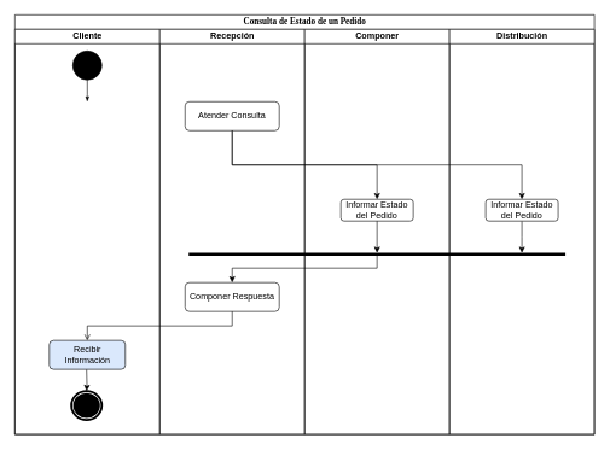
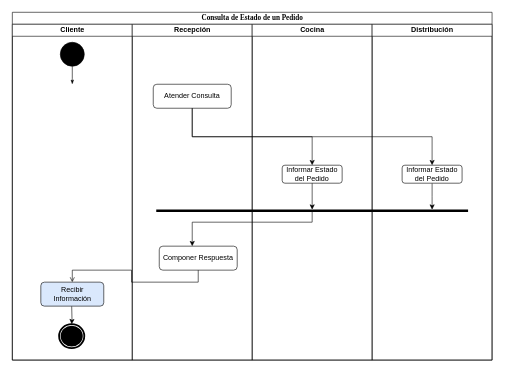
  <mxCell id="0" />
  <mxCell id="1" parent="0" />
  <mxCell id="2" value="Consulta de Estado de un Pedido" style="swimlane;html=1;childLayout=stackLayout;startSize=20;rounded=0;shadow=0;comic=0;labelBackgroundColor=none;strokeWidth=1;fontFamily=Verdana;fontSize=12;align=center;" parent="1" vertex="1"><mxGeometry x="20" y="20" width="800" height="580" as="geometry" /></mxCell>
  <mxCell id="3" value="Cliente" style="swimlane;html=1;startSize=20;" parent="2" vertex="1"><mxGeometry y="20" width="200" height="560" as="geometry" /></mxCell>
  <mxCell id="4" value="" style="ellipse;whiteSpace=wrap;html=1;rounded=0;shadow=0;comic=0;labelBackgroundColor=none;strokeWidth=1;fillColor=#000000;fontFamily=Verdana;fontSize=12;align=center;" parent="3" vertex="1"><mxGeometry x="80" y="30" width="40" height="40" as="geometry" /></mxCell>
  <mxCell id="5" style="edgeStyle=orthogonalEdgeStyle;rounded=0;html=1;labelBackgroundColor=none;startArrow=none;startFill=0;startSize=5;endArrow=classicThin;endFill=1;endSize=5;jettySize=auto;orthogonalLoop=1;strokeWidth=1;fontFamily=Verdana;fontSize=12" parent="3" source="4" edge="1"><mxGeometry relative="1" as="geometry"><mxPoint x="100" y="100" as="targetPoint" /></mxGeometry></mxCell>
  <mxCell id="6" style="edgeStyle=orthogonalEdgeStyle;rounded=0;orthogonalLoop=1;jettySize=auto;html=1;" parent="3" target="7" edge="1"><mxGeometry relative="1" as="geometry"><mxPoint x="99" y="470" as="sourcePoint" /></mxGeometry></mxCell>
  <mxCell id="7" value="" style="ellipse;html=1;shape=endState;fillColor=#000000;strokeWidth=3;" parent="3" vertex="1"><mxGeometry x="78" y="500" width="42" height="40" as="geometry" /></mxCell>
  <mxCell id="8" value="Recibir Información" style="rounded=1;whiteSpace=wrap;html=1;fillColor=#dae8fc;" vertex="1" parent="3"><mxGeometry x="47.5" y="430" width="105" height="40" as="geometry" /></mxCell>
  <mxCell id="9" value="Recepción" style="swimlane;html=1;startSize=20;" parent="2" vertex="1"><mxGeometry x="200" y="20" width="200" height="560" as="geometry" /></mxCell>
  <mxCell id="10" value="Atender Consulta" style="whiteSpace=wrap;html=1;rounded=1;" parent="9" vertex="1"><mxGeometry x="35" y="100" width="130" height="40" as="geometry" /></mxCell>
- <mxCell id="11" value="Componer Respuesta" style="whiteSpace=wrap;html=1;rounded=1;" vertex="1" parent="9"><mxGeometry x="35" y="350" width="130" height="40" as="geometry" /></mxCell>
+ <mxCell id="11" value="Componer Respuesta" style="whiteSpace=wrap;html=1;rounded=1;" vertex="1" parent="9"><mxGeometry x="45" y="370" width="130" height="40" as="geometry" /></mxCell>
  <mxCell id="12" style="edgeStyle=orthogonalEdgeStyle;rounded=0;orthogonalLoop=1;jettySize=auto;html=1;exitX=0.5;exitY=1;exitDx=0;exitDy=0;entryX=0.5;entryY=0;entryDx=0;entryDy=0;startArrow=none;startFill=0;endArrow=open;endFill=1;" edge="1" parent="2" source="11" target="8"><mxGeometry relative="1" as="geometry" /></mxCell>
- <mxCell id="13" value="Componer" style="swimlane;html=1;startSize=20;" parent="2" vertex="1"><mxGeometry x="400" y="20" width="200" height="560" as="geometry" /></mxCell>
+ <mxCell id="13" value="Cocina" style="swimlane;html=1;startSize=20;" parent="2" vertex="1"><mxGeometry x="400" y="20" width="200" height="560" as="geometry" /></mxCell>
  <mxCell id="14" style="edgeStyle=none;rounded=0;html=1;labelBackgroundColor=none;startArrow=none;startFill=0;startSize=5;endArrow=classicThin;endFill=1;endSize=5;jettySize=auto;orthogonalLoop=1;strokeWidth=1;fontFamily=Verdana;fontSize=12" parent="13" edge="1"><mxGeometry relative="1" as="geometry"><mxPoint x="30" y="640" as="sourcePoint" /></mxGeometry></mxCell>
  <mxCell id="15" style="edgeStyle=none;rounded=0;html=1;labelBackgroundColor=none;startArrow=none;startFill=0;startSize=5;endArrow=classicThin;endFill=1;endSize=5;jettySize=auto;orthogonalLoop=1;strokeWidth=1;fontFamily=Verdana;fontSize=12" parent="13" edge="1"><mxGeometry relative="1" as="geometry"><mxPoint x="120" y="700" as="sourcePoint" /></mxGeometry></mxCell>
  <mxCell id="16" style="edgeStyle=none;rounded=0;html=1;labelBackgroundColor=none;startArrow=none;startFill=0;startSize=5;endArrow=classicThin;endFill=1;endSize=5;jettySize=auto;orthogonalLoop=1;strokeWidth=1;fontFamily=Verdana;fontSize=12" parent="13" edge="1"><mxGeometry relative="1" as="geometry"><mxPoint x="120" y="880" as="targetPoint" /></mxGeometry></mxCell>
  <mxCell id="17" style="edgeStyle=none;rounded=0;html=1;dashed=1;labelBackgroundColor=none;startArrow=none;startFill=0;startSize=5;endArrow=oval;endFill=0;endSize=5;jettySize=auto;orthogonalLoop=1;strokeWidth=1;fontFamily=Verdana;fontSize=12" parent="13" edge="1"><mxGeometry relative="1" as="geometry"><mxPoint x="156.964" y="640" as="sourcePoint" /></mxGeometry></mxCell>
  <mxCell id="18" style="edgeStyle=none;rounded=0;html=1;dashed=1;labelBackgroundColor=none;startArrow=none;startFill=0;startSize=5;endArrow=oval;endFill=0;endSize=5;jettySize=auto;orthogonalLoop=1;strokeWidth=1;fontFamily=Verdana;fontSize=12" parent="13" edge="1"><mxGeometry relative="1" as="geometry"><mxPoint x="35" y="623.028" as="targetPoint" /></mxGeometry></mxCell>
  <mxCell id="19" style="edgeStyle=none;rounded=0;html=1;dashed=1;labelBackgroundColor=none;startArrow=none;startFill=0;startSize=5;endArrow=oval;endFill=0;endSize=5;jettySize=auto;orthogonalLoop=1;strokeWidth=1;fontFamily=Verdana;fontSize=12" parent="13" edge="1"><mxGeometry relative="1" as="geometry"><mxPoint x="169.6" y="785" as="sourcePoint" /></mxGeometry></mxCell>
  <mxCell id="20" value="Informar Estado del Pedido" style="rounded=1;whiteSpace=wrap;html=1;" parent="13" vertex="1"><mxGeometry x="50" y="235" width="100" height="30" as="geometry" /></mxCell>
  <mxCell id="21" style="edgeStyle=orthogonalEdgeStyle;rounded=0;orthogonalLoop=1;jettySize=auto;html=1;exitX=0.5;exitY=1;exitDx=0;exitDy=0;entryX=0.5;entryY=0;entryDx=0;entryDy=0;" edge="1" parent="2" source="10" target="20"><mxGeometry relative="1" as="geometry" /></mxCell>
  <mxCell id="22" style="edgeStyle=orthogonalEdgeStyle;rounded=0;orthogonalLoop=1;jettySize=auto;html=1;exitX=0.5;exitY=1;exitDx=0;exitDy=0;entryX=0.5;entryY=0;entryDx=0;entryDy=0;" edge="1" parent="2" source="10" target="31"><mxGeometry relative="1" as="geometry" /></mxCell>
  <mxCell id="23" value="Distribución" style="swimlane;html=1;startSize=20;" parent="2" vertex="1"><mxGeometry x="600" y="20" width="200" height="560" as="geometry" /></mxCell>
  <mxCell id="24" style="edgeStyle=none;rounded=0;html=1;labelBackgroundColor=none;startArrow=none;startFill=0;startSize=5;endArrow=classicThin;endFill=1;endSize=5;jettySize=auto;orthogonalLoop=1;strokeWidth=1;fontFamily=Verdana;fontSize=12" parent="23" edge="1"><mxGeometry relative="1" as="geometry"><mxPoint x="30" y="640" as="sourcePoint" /></mxGeometry></mxCell>
  <mxCell id="25" style="edgeStyle=none;rounded=0;html=1;labelBackgroundColor=none;startArrow=none;startFill=0;startSize=5;endArrow=classicThin;endFill=1;endSize=5;jettySize=auto;orthogonalLoop=1;strokeWidth=1;fontFamily=Verdana;fontSize=12" parent="23" edge="1"><mxGeometry relative="1" as="geometry"><mxPoint x="120" y="700" as="sourcePoint" /></mxGeometry></mxCell>
  <mxCell id="26" style="edgeStyle=none;rounded=0;html=1;labelBackgroundColor=none;startArrow=none;startFill=0;startSize=5;endArrow=classicThin;endFill=1;endSize=5;jettySize=auto;orthogonalLoop=1;strokeWidth=1;fontFamily=Verdana;fontSize=12" parent="23" edge="1"><mxGeometry relative="1" as="geometry"><mxPoint x="120" y="880" as="targetPoint" /></mxGeometry></mxCell>
  <mxCell id="27" style="edgeStyle=none;rounded=0;html=1;dashed=1;labelBackgroundColor=none;startArrow=none;startFill=0;startSize=5;endArrow=oval;endFill=0;endSize=5;jettySize=auto;orthogonalLoop=1;strokeWidth=1;fontFamily=Verdana;fontSize=12" parent="23" edge="1"><mxGeometry relative="1" as="geometry"><mxPoint x="156.964" y="640" as="sourcePoint" /></mxGeometry></mxCell>
  <mxCell id="28" style="edgeStyle=none;rounded=0;html=1;dashed=1;labelBackgroundColor=none;startArrow=none;startFill=0;startSize=5;endArrow=oval;endFill=0;endSize=5;jettySize=auto;orthogonalLoop=1;strokeWidth=1;fontFamily=Verdana;fontSize=12" parent="23" edge="1"><mxGeometry relative="1" as="geometry"><mxPoint x="35" y="623.028" as="targetPoint" /></mxGeometry></mxCell>
  <mxCell id="29" style="edgeStyle=none;rounded=0;html=1;dashed=1;labelBackgroundColor=none;startArrow=none;startFill=0;startSize=5;endArrow=oval;endFill=0;endSize=5;jettySize=auto;orthogonalLoop=1;strokeWidth=1;fontFamily=Verdana;fontSize=12" parent="23" edge="1"><mxGeometry relative="1" as="geometry"><mxPoint x="169.6" y="785" as="sourcePoint" /></mxGeometry></mxCell>
  <mxCell id="30" style="edgeStyle=orthogonalEdgeStyle;rounded=0;orthogonalLoop=1;jettySize=auto;html=1;" parent="23" source="31" edge="1"><mxGeometry relative="1" as="geometry"><mxPoint x="100" y="309" as="targetPoint" /></mxGeometry></mxCell>
  <mxCell id="31" value="Informar Estado del Pedido" style="rounded=1;whiteSpace=wrap;html=1;" parent="23" vertex="1"><mxGeometry x="50" y="235" width="100" height="30" as="geometry" /></mxCell>
  <mxCell id="32" value="" style="line;strokeWidth=4;html=1;perimeter=backbonePerimeter;points=[];outlineConnect=0;" vertex="1" parent="23"><mxGeometry x="-360" y="306" width="520" height="10" as="geometry" /></mxCell>
  <mxCell id="33" style="edgeStyle=orthogonalEdgeStyle;rounded=0;orthogonalLoop=1;jettySize=auto;html=1;" parent="2" source="20" target="32" edge="1"><mxGeometry relative="1" as="geometry"><mxPoint x="525" y="330" as="targetPoint" /></mxGeometry></mxCell>
  <mxCell id="34" style="edgeStyle=orthogonalEdgeStyle;rounded=0;orthogonalLoop=1;jettySize=auto;html=1;endArrow=none;endFill=0;startArrow=classic;startFill=1;" edge="1" parent="2" source="11" target="32"><mxGeometry relative="1" as="geometry"><mxPoint x="350" y="333" as="targetPoint" /><Array as="points"><mxPoint x="300" y="350" /><mxPoint x="500" y="350" /></Array></mxGeometry></mxCell>
